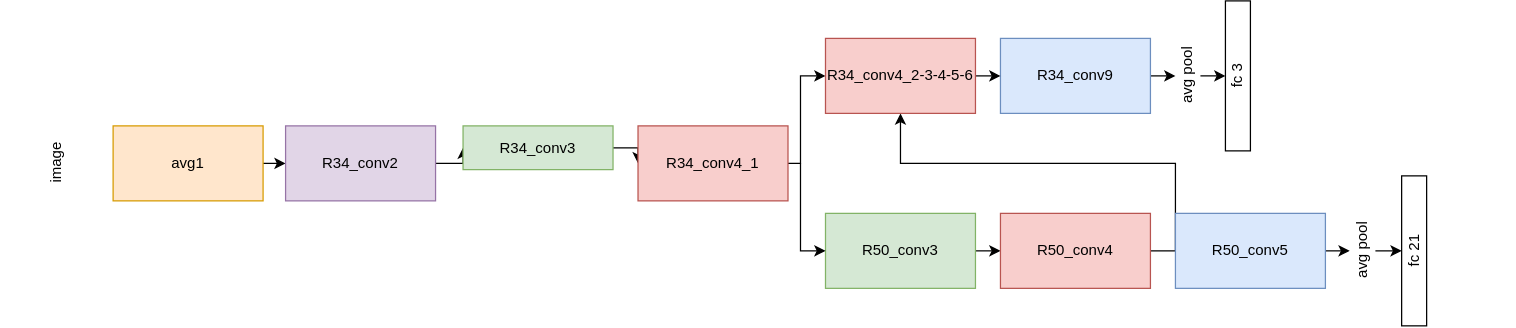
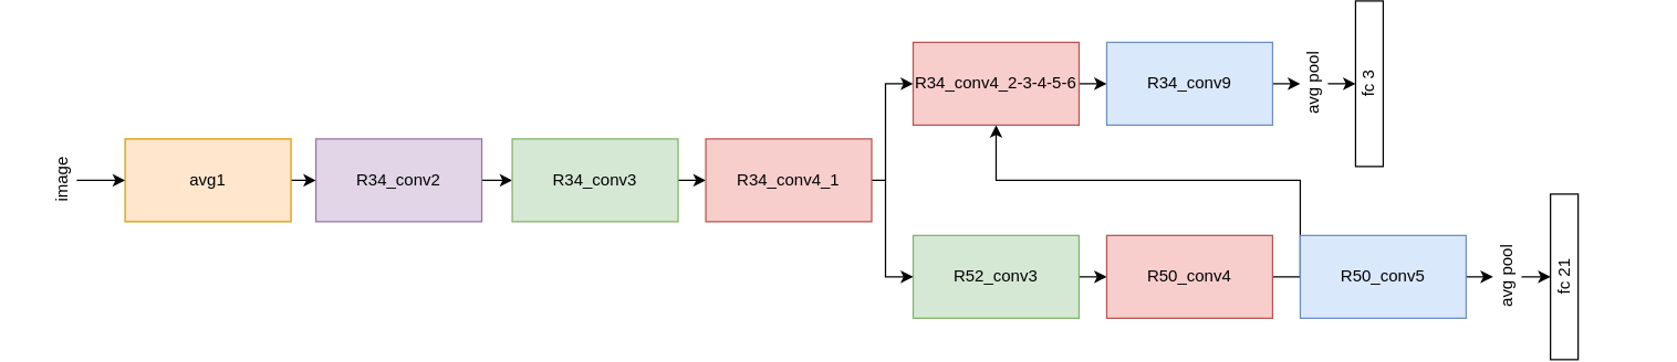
  <mxCell id="0" />
  <mxCell id="1" parent="0" />
  <mxCell id="2" style="edgeStyle=orthogonalEdgeStyle;rounded=0;orthogonalLoop=1;jettySize=auto;html=1;exitX=1;exitY=0.5;exitDx=0;exitDy=0;entryX=0;entryY=0.5;entryDx=0;entryDy=0;" parent="1" source="3" target="5" edge="1"><mxGeometry relative="1" as="geometry" /></mxCell>
  <mxCell id="3" value="avg1" style="rounded=0;whiteSpace=wrap;html=1;fillColor=#ffe6cc;strokeColor=#d79b00;" parent="1" vertex="1"><mxGeometry x="90" y="90" width="120" height="60" as="geometry" /></mxCell>
  <mxCell id="4" style="edgeStyle=orthogonalEdgeStyle;rounded=0;orthogonalLoop=1;jettySize=auto;html=1;exitX=1;exitY=0.5;exitDx=0;exitDy=0;entryX=0;entryY=0.5;entryDx=0;entryDy=0;" parent="1" source="5" target="7" edge="1"><mxGeometry relative="1" as="geometry" /></mxCell>
  <mxCell id="5" value="R34_conv2" style="rounded=0;whiteSpace=wrap;html=1;fillColor=#e1d5e7;strokeColor=#9673a6;" parent="1" vertex="1"><mxGeometry x="228" y="90" width="120" height="60" as="geometry" /></mxCell>
  <mxCell id="6" style="edgeStyle=orthogonalEdgeStyle;rounded=0;orthogonalLoop=1;jettySize=auto;html=1;exitX=1;exitY=0.5;exitDx=0;exitDy=0;entryX=0.5;entryY=0;entryDx=0;entryDy=0;" parent="1" source="7" edge="1"><mxGeometry relative="1" as="geometry"><mxPoint x="510" y="120" as="targetPoint" /></mxGeometry></mxCell>
- <mxCell id="7" value="R34_conv3" style="rounded=0;whiteSpace=wrap;html=1;fillColor=#d5e8d4;strokeColor=#82b366;" parent="1" vertex="1"><mxGeometry x="370" y="90" width="120" height="35" as="geometry" /></mxCell>
+ <mxCell id="7" value="R34_conv3" style="rounded=0;whiteSpace=wrap;html=1;fillColor=#d5e8d4;strokeColor=#82b366;" parent="1" vertex="1"><mxGeometry x="370" y="90" width="120" height="60" as="geometry" /></mxCell>
+ <mxCell id="8" style="edgeStyle=orthogonalEdgeStyle;rounded=0;orthogonalLoop=1;jettySize=auto;html=1;entryX=0;entryY=0.5;entryDx=0;entryDy=0;" parent="1" source="9" target="3" edge="1"><mxGeometry relative="1" as="geometry" /></mxCell>
  <mxCell id="9" value="image" style="text;html=1;align=center;verticalAlign=middle;resizable=0;points=[];autosize=1;strokeColor=none;fillColor=none;rotation=-90;" parent="1" vertex="1"><mxGeometry x="20" y="110" width="50" height="20" as="geometry" /></mxCell>
  <mxCell id="10" style="edgeStyle=orthogonalEdgeStyle;curved=1;rounded=0;orthogonalLoop=1;jettySize=auto;html=1;exitX=0.5;exitY=1;exitDx=0;exitDy=0;entryX=0.5;entryY=0;entryDx=0;entryDy=0;endArrow=classic;endFill=1;" parent="1" edge="1"><mxGeometry relative="1" as="geometry"><mxPoint x="690" y="120" as="sourcePoint" /></mxGeometry></mxCell>
  <mxCell id="11" style="edgeStyle=orthogonalEdgeStyle;curved=1;rounded=0;orthogonalLoop=1;jettySize=auto;html=1;exitX=0.5;exitY=1;exitDx=0;exitDy=0;entryX=0.5;entryY=0;entryDx=0;entryDy=0;endArrow=classic;endFill=1;" parent="1" edge="1"><mxGeometry relative="1" as="geometry"><mxPoint x="810" y="120" as="sourcePoint" /></mxGeometry></mxCell>
  <mxCell id="12" style="edgeStyle=orthogonalEdgeStyle;curved=1;rounded=0;orthogonalLoop=1;jettySize=auto;html=1;exitX=0.5;exitY=1;exitDx=0;exitDy=0;entryX=0.5;entryY=0;entryDx=0;entryDy=0;endArrow=classic;endFill=1;" parent="1" edge="1"><mxGeometry relative="1" as="geometry"><mxPoint x="850" y="120" as="sourcePoint" /></mxGeometry></mxCell>
  <mxCell id="13" style="edgeStyle=orthogonalEdgeStyle;curved=1;rounded=0;orthogonalLoop=1;jettySize=auto;html=1;exitX=0.5;exitY=1;exitDx=0;exitDy=0;entryX=0.5;entryY=0;entryDx=0;entryDy=0;endArrow=classic;endFill=1;" parent="1" edge="1"><mxGeometry relative="1" as="geometry"><mxPoint x="890" y="120" as="sourcePoint" /></mxGeometry></mxCell>
  <mxCell id="14" style="edgeStyle=orthogonalEdgeStyle;curved=1;rounded=0;orthogonalLoop=1;jettySize=auto;html=1;exitX=0.5;exitY=1;exitDx=0;exitDy=0;entryX=0.5;entryY=0;entryDx=0;entryDy=0;endArrow=classic;endFill=1;" parent="1" edge="1"><mxGeometry relative="1" as="geometry"><mxPoint x="930" y="120" as="sourcePoint" /></mxGeometry></mxCell>
  <mxCell id="15" style="edgeStyle=orthogonalEdgeStyle;rounded=0;orthogonalLoop=1;jettySize=auto;html=1;exitX=1;exitY=0.5;exitDx=0;exitDy=0;entryX=0.5;entryY=0;entryDx=0;entryDy=0;entryPerimeter=0;" parent="1" source="16" target="18" edge="1"><mxGeometry relative="1" as="geometry" /></mxCell>
  <mxCell id="16" value="R34_conv9" style="rounded=0;whiteSpace=wrap;html=1;fillColor=#dae8fc;strokeColor=#6c8ebf;" parent="1" vertex="1"><mxGeometry x="800" y="20" width="120" height="60" as="geometry" /></mxCell>
  <mxCell id="17" style="edgeStyle=orthogonalEdgeStyle;curved=1;rounded=0;orthogonalLoop=1;jettySize=auto;html=1;entryX=0.5;entryY=0;entryDx=0;entryDy=0;endArrow=classic;endFill=1;" parent="1" source="18" target="19" edge="1"><mxGeometry relative="1" as="geometry" /></mxCell>
  <mxCell id="18" value="avg pool" style="text;html=1;align=center;verticalAlign=middle;resizable=0;points=[];autosize=1;strokeColor=none;fillColor=none;rotation=-90;" parent="1" vertex="1"><mxGeometry x="920" y="40" width="60" height="20" as="geometry" /></mxCell>
  <mxCell id="19" value="fc 3" style="rounded=0;whiteSpace=wrap;html=1;rotation=-90;" parent="1" vertex="1"><mxGeometry x="930" y="40" width="120" height="20" as="geometry" /></mxCell>
  <mxCell id="20" style="edgeStyle=orthogonalEdgeStyle;rounded=0;orthogonalLoop=1;jettySize=auto;html=1;exitX=1;exitY=0.5;exitDx=0;exitDy=0;entryX=0;entryY=0.5;entryDx=0;entryDy=0;endArrow=classic;endFill=1;" parent="1" source="21" target="23" edge="1"><mxGeometry relative="1" as="geometry" /></mxCell>
- <mxCell id="21" value="R50_conv3" style="rounded=0;whiteSpace=wrap;html=1;fillColor=#d5e8d4;strokeColor=#82b366;" parent="1" vertex="1"><mxGeometry x="660" y="160" width="120" height="60" as="geometry" /></mxCell>
+ <mxCell id="21" value="R52_conv3" style="rounded=0;whiteSpace=wrap;html=1;fillColor=#d5e8d4;strokeColor=#82b366;" parent="1" vertex="1"><mxGeometry x="660" y="160" width="120" height="60" as="geometry" /></mxCell>
  <mxCell id="22" style="edgeStyle=orthogonalEdgeStyle;rounded=0;orthogonalLoop=1;jettySize=auto;html=1;exitX=1;exitY=0.5;exitDx=0;exitDy=0;endArrow=classic;endFill=1;" parent="1" source="23" target="32" edge="1"><mxGeometry relative="1" as="geometry" /></mxCell>
  <mxCell id="23" value="R50_conv4" style="rounded=0;whiteSpace=wrap;html=1;fillColor=#f8cecc;strokeColor=#b85450;" parent="1" vertex="1"><mxGeometry x="800" y="160" width="120" height="60" as="geometry" /></mxCell>
  <mxCell id="24" style="edgeStyle=orthogonalEdgeStyle;rounded=0;orthogonalLoop=1;jettySize=auto;html=1;exitX=1;exitY=0.5;exitDx=0;exitDy=0;entryX=0.511;entryY=-0.029;entryDx=0;entryDy=0;entryPerimeter=0;endArrow=classic;endFill=1;" parent="1" source="25" target="27" edge="1"><mxGeometry relative="1" as="geometry" /></mxCell>
  <mxCell id="25" value="R50_conv5" style="rounded=0;whiteSpace=wrap;html=1;fillColor=#dae8fc;strokeColor=#6c8ebf;" parent="1" vertex="1"><mxGeometry x="940" y="160" width="120" height="60" as="geometry" /></mxCell>
  <mxCell id="26" style="edgeStyle=orthogonalEdgeStyle;curved=1;rounded=0;orthogonalLoop=1;jettySize=auto;html=1;entryX=0.5;entryY=0;entryDx=0;entryDy=0;endArrow=classic;endFill=1;" parent="1" source="27" target="28" edge="1"><mxGeometry relative="1" as="geometry" /></mxCell>
  <mxCell id="27" value="avg pool" style="text;html=1;align=center;verticalAlign=middle;resizable=0;points=[];autosize=1;strokeColor=none;fillColor=none;rotation=-90;" parent="1" vertex="1"><mxGeometry x="1060" y="180" width="60" height="20" as="geometry" /></mxCell>
  <mxCell id="28" value="fc 21" style="rounded=0;whiteSpace=wrap;html=1;rotation=-90;" parent="1" vertex="1"><mxGeometry x="1071" y="180" width="120" height="20" as="geometry" /></mxCell>
  <mxCell id="29" style="edgeStyle=orthogonalEdgeStyle;rounded=0;orthogonalLoop=1;jettySize=auto;html=1;exitX=1;exitY=0.5;exitDx=0;exitDy=0;entryX=0;entryY=0.5;entryDx=0;entryDy=0;" parent="1" source="30" target="32" edge="1"><mxGeometry relative="1" as="geometry"><Array as="points"><mxPoint x="640" y="120" /><mxPoint x="640" y="50" /></Array></mxGeometry></mxCell>
  <mxCell id="30" value="R34_conv4_1" style="rounded=0;whiteSpace=wrap;html=1;fillColor=#f8cecc;strokeColor=#b85450;" parent="1" vertex="1"><mxGeometry x="510" y="90" width="120" height="60" as="geometry" /></mxCell>
  <mxCell id="31" style="edgeStyle=orthogonalEdgeStyle;rounded=0;orthogonalLoop=1;jettySize=auto;html=1;exitX=1;exitY=0.5;exitDx=0;exitDy=0;entryX=0;entryY=0.5;entryDx=0;entryDy=0;" parent="1" source="32" target="16" edge="1"><mxGeometry relative="1" as="geometry" /></mxCell>
  <mxCell id="32" value="R34_conv4_2-3-4-5-6" style="rounded=0;whiteSpace=wrap;html=1;fillColor=#f8cecc;strokeColor=#b85450;" parent="1" vertex="1"><mxGeometry x="660" y="20" width="120" height="60" as="geometry" /></mxCell>
  <mxCell id="33" value="" style="endArrow=classic;html=1;rounded=0;entryX=0;entryY=0.5;entryDx=0;entryDy=0;" parent="1" target="21" edge="1"><mxGeometry width="50" height="50" relative="1" as="geometry"><mxPoint x="640" y="120" as="sourcePoint" /><mxPoint x="870" y="100" as="targetPoint" /><Array as="points"><mxPoint x="640" y="190" /></Array></mxGeometry></mxCell>
